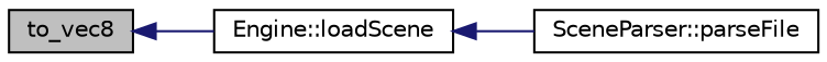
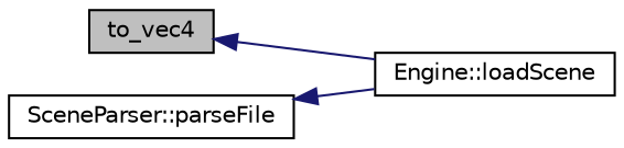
  digraph {
    rankdir=LR
    node [color=black fillcolor=white fontname=Helvetica fontsize=10 shape=record style=filled]
    edge [color=midnightblue dir=back fontname=Helvetica fontsize=10 labelfontname=Helvetica labelfontsize=10 style=solid]
-   n1 [fillcolor=grey75 fontcolor=black height=0.2 label=to_vec8 width=0.4]
+   n1 [fillcolor=grey75 fontcolor=black height=0.2 label=to_vec4 width=0.4]
    n2 [height=0.2 label="Engine::loadScene" width=0.4]
    n3 [height=0.2 label="SceneParser::parseFile" width=0.4]
    n1 -> n2
-   n2 -> n3
+   n3 -> n2
  }
